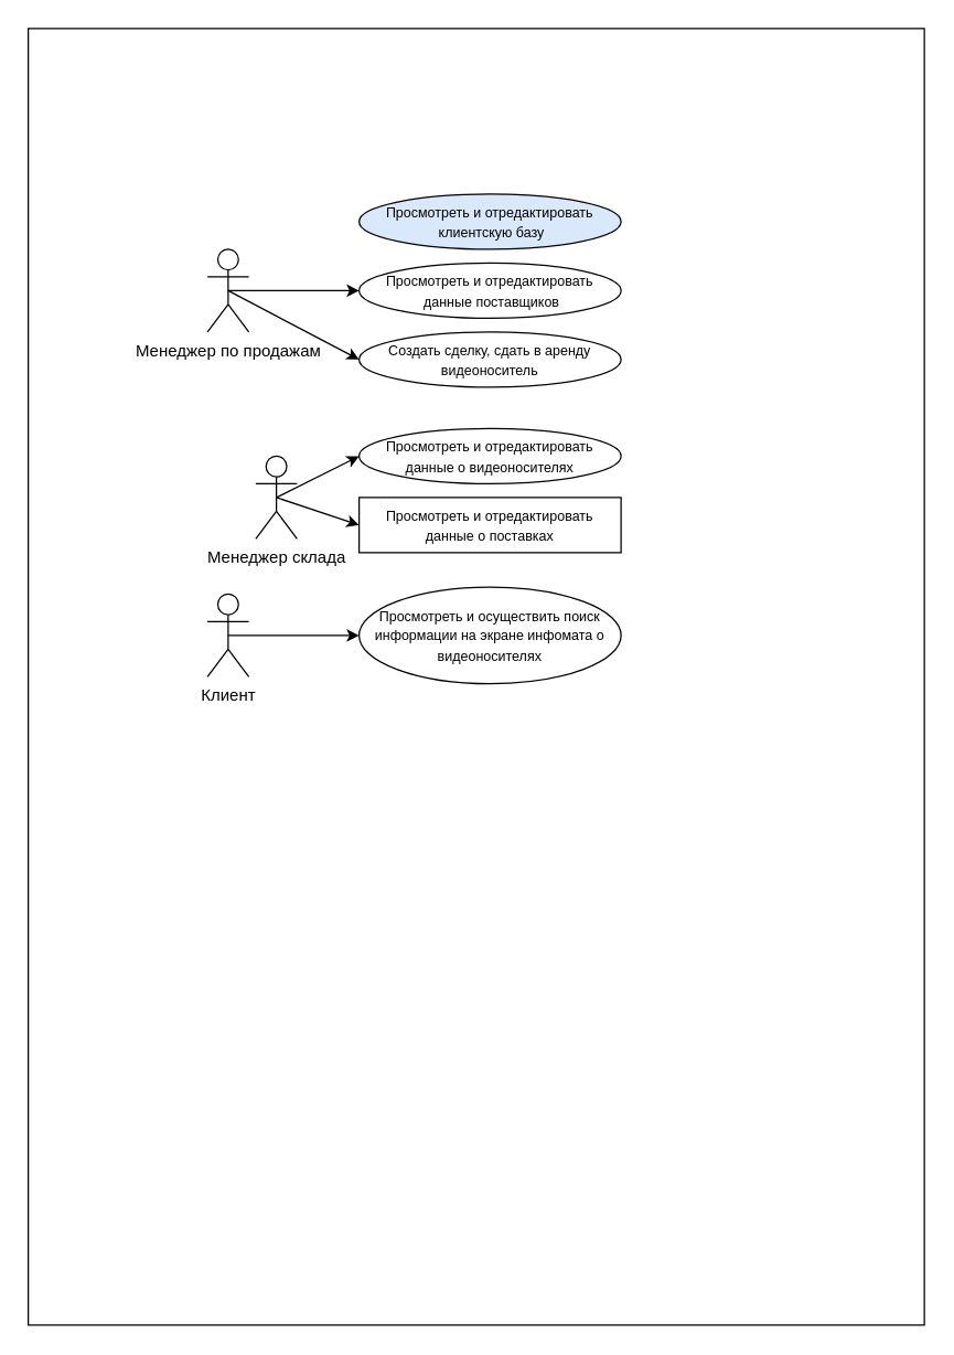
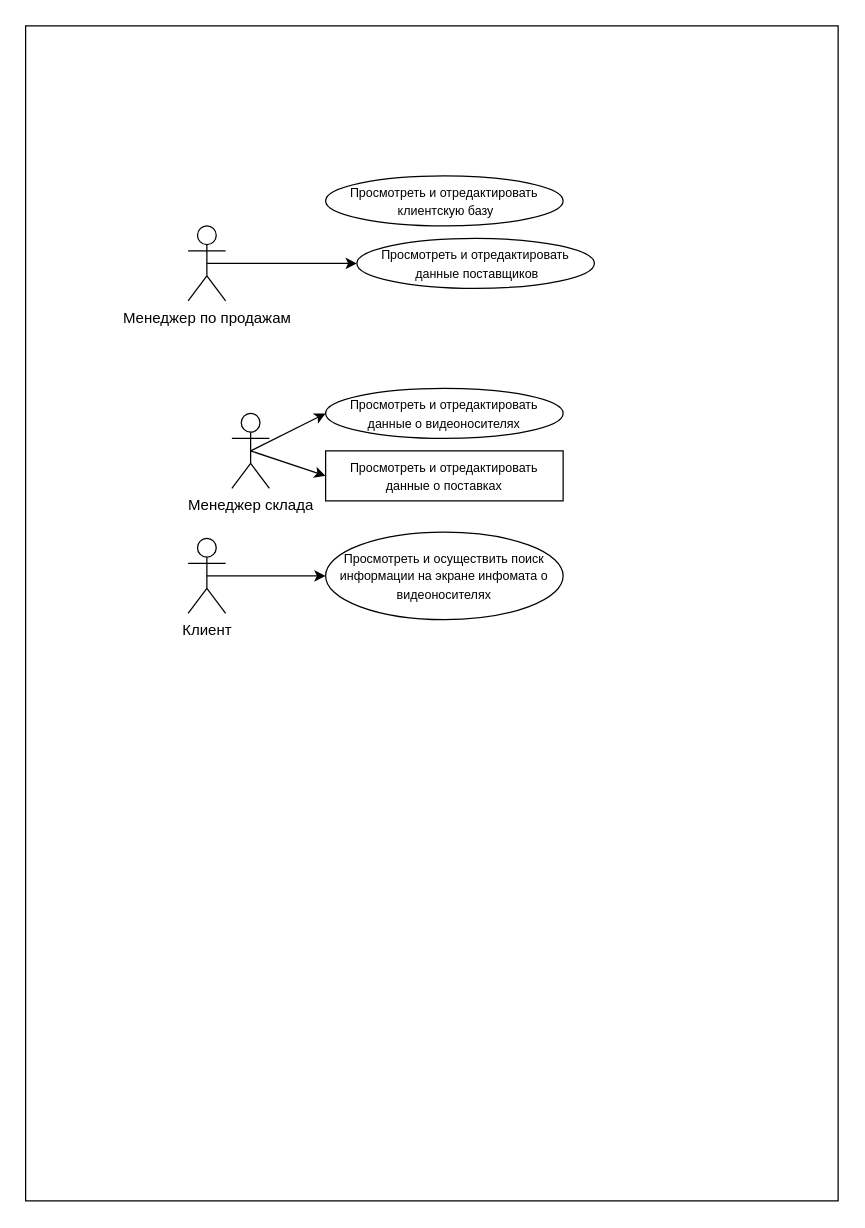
  <mxCell id="0" />
  <mxCell id="1" parent="0" />
  <mxCell id="2" value="" style="rounded=0;whiteSpace=wrap;html=1;" vertex="1" parent="1"><mxGeometry x="20" y="20" width="650" height="940" as="geometry" /></mxCell>
  <mxCell id="3" value="Менеджер по продажам" style="shape=umlActor;verticalLabelPosition=bottom;verticalAlign=top;html=1;outlineConnect=0;" vertex="1" parent="1"><mxGeometry x="150" y="180" width="30" height="60" as="geometry" /></mxCell>
  <mxCell id="4" value="Менеджер склада" style="shape=umlActor;verticalLabelPosition=bottom;verticalAlign=top;html=1;outlineConnect=0;" vertex="1" parent="1"><mxGeometry x="185" y="330" width="30" height="60" as="geometry" /></mxCell>
  <mxCell id="5" style="edgeStyle=orthogonalEdgeStyle;rounded=0;orthogonalLoop=1;jettySize=auto;html=1;exitX=0.5;exitY=0.5;exitDx=0;exitDy=0;exitPerimeter=0;entryX=0;entryY=0.5;entryDx=0;entryDy=0;fontSize=10;" edge="1" parent="1" source="6" target="12"><mxGeometry relative="1" as="geometry" /></mxCell>
  <mxCell id="6" value="Клиент" style="shape=umlActor;verticalLabelPosition=bottom;verticalAlign=top;html=1;outlineConnect=0;" vertex="1" parent="1"><mxGeometry x="150" y="430" width="30" height="60" as="geometry" /></mxCell>
- <mxCell id="7" value="&lt;font style=&quot;font-size: 10px;&quot;&gt;Просмотреть и отредактировать&lt;br&gt;&amp;nbsp;клиентскую базу&lt;/font&gt;" style="ellipse;whiteSpace=wrap;html=1;fillColor=#dae8fc;" vertex="1" parent="1"><mxGeometry x="260" y="140" width="190" height="40" as="geometry" /></mxCell>
- <mxCell id="8" value="&lt;font style=&quot;font-size: 10px;&quot;&gt;Просмотреть и отредактировать&lt;br&gt;&amp;nbsp;данные поставщиков&lt;/font&gt;" style="ellipse;whiteSpace=wrap;html=1;" vertex="1" parent="1"><mxGeometry x="260" y="190" width="190" height="40" as="geometry" /></mxCell>
- <mxCell id="9" value="&lt;span style=&quot;font-size: 10px;&quot;&gt;Создать сделку, сдать в аренду&lt;br&gt;видеоноситель&lt;br&gt;&lt;/span&gt;" style="ellipse;whiteSpace=wrap;html=1;" vertex="1" parent="1"><mxGeometry x="260" y="240" width="190" height="40" as="geometry" /></mxCell>
+ <mxCell id="7" value="&lt;font style=&quot;font-size: 10px;&quot;&gt;Просмотреть и отредактировать&lt;br&gt;&amp;nbsp;клиентскую базу&lt;/font&gt;" style="ellipse;whiteSpace=wrap;html=1;" vertex="1" parent="1"><mxGeometry x="260" y="140" width="190" height="40" as="geometry" /></mxCell>
+ <mxCell id="8" value="&lt;font style=&quot;font-size: 10px;&quot;&gt;Просмотреть и отредактировать&lt;br&gt;&amp;nbsp;данные поставщиков&lt;/font&gt;" style="ellipse;whiteSpace=wrap;html=1;" vertex="1" parent="1"><mxGeometry x="285" y="190" width="190" height="40" as="geometry" /></mxCell>
  <mxCell id="10" value="&lt;span style=&quot;font-size: 10px;&quot;&gt;Просмотреть и отредактировать данные о видеоносителях&lt;/span&gt;" style="ellipse;whiteSpace=wrap;html=1;" vertex="1" parent="1"><mxGeometry x="260" y="310" width="190" height="40" as="geometry" /></mxCell>
  <mxCell id="11" value="&lt;span style=&quot;font-size: 10px;&quot;&gt;Просмотреть и отредактировать данные о поставках&lt;/span&gt;" style="whiteSpace=wrap;html=1;rounded=0;" vertex="1" parent="1"><mxGeometry x="260" y="360" width="190" height="40" as="geometry" /></mxCell>
  <mxCell id="12" value="&lt;span style=&quot;font-size: 10px;&quot;&gt;Просмотреть и осуществить поиск информации на экране инфомата о видеоносителях&lt;/span&gt;" style="ellipse;whiteSpace=wrap;html=1;" vertex="1" parent="1"><mxGeometry x="260" y="425" width="190" height="70" as="geometry" /></mxCell>
  <mxCell id="13" value="" style="endArrow=classic;startArrow=none;html=1;rounded=0;strokeColor=default;fontSize=10;exitX=0.5;exitY=0.5;exitDx=0;exitDy=0;exitPerimeter=0;entryX=0;entryY=0.5;entryDx=0;entryDy=0;startFill=0;" edge="1" parent="1" source="4" target="10"><mxGeometry width="50" height="50" relative="1" as="geometry"><mxPoint x="280" y="290" as="sourcePoint" /><mxPoint x="330" y="240" as="targetPoint" /></mxGeometry></mxCell>
  <mxCell id="14" value="" style="endArrow=classic;startArrow=none;html=1;rounded=0;strokeColor=default;fontSize=10;exitX=0.5;exitY=0.5;exitDx=0;exitDy=0;exitPerimeter=0;entryX=0;entryY=0.5;entryDx=0;entryDy=0;startFill=0;" edge="1" parent="1" source="4" target="11"><mxGeometry width="50" height="50" relative="1" as="geometry"><mxPoint x="175" y="360" as="sourcePoint" /><mxPoint x="270" y="340" as="targetPoint" /></mxGeometry></mxCell>
- <mxCell id="15" value="" style="endArrow=classic;startArrow=none;html=1;rounded=0;strokeColor=default;fontSize=10;exitX=0.5;exitY=0.5;exitDx=0;exitDy=0;exitPerimeter=0;entryX=0;entryY=0.5;entryDx=0;entryDy=0;startFill=0;" edge="1" parent="1" source="3" target="9"><mxGeometry width="50" height="50" relative="1" as="geometry"><mxPoint x="175" y="360" as="sourcePoint" /><mxPoint x="270" y="390" as="targetPoint" /></mxGeometry></mxCell>
  <mxCell id="16" value="" style="endArrow=classic;startArrow=none;html=1;rounded=0;strokeColor=default;fontSize=10;exitX=0.5;exitY=0.5;exitDx=0;exitDy=0;exitPerimeter=0;entryX=0;entryY=0.5;entryDx=0;entryDy=0;startFill=0;" edge="1" parent="1" source="3" target="8"><mxGeometry width="50" height="50" relative="1" as="geometry"><mxPoint x="175" y="220" as="sourcePoint" /><mxPoint x="270" y="280" as="targetPoint" /></mxGeometry></mxCell>
